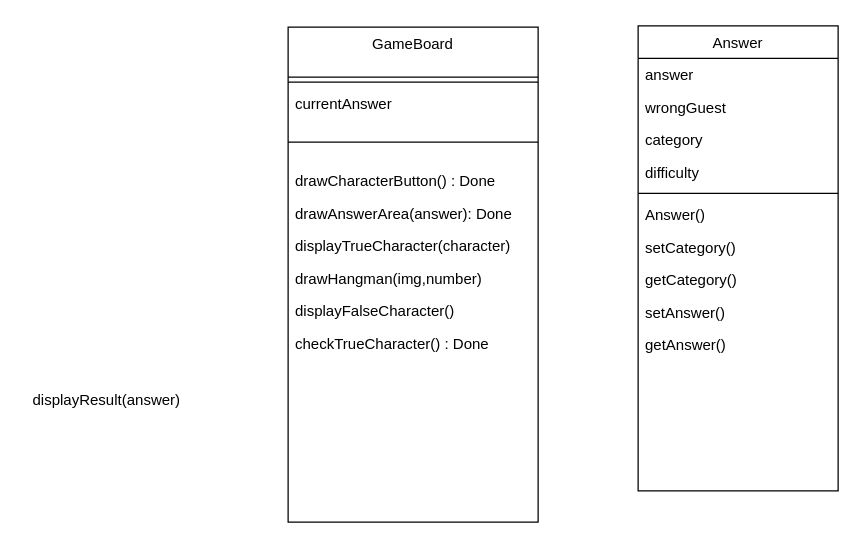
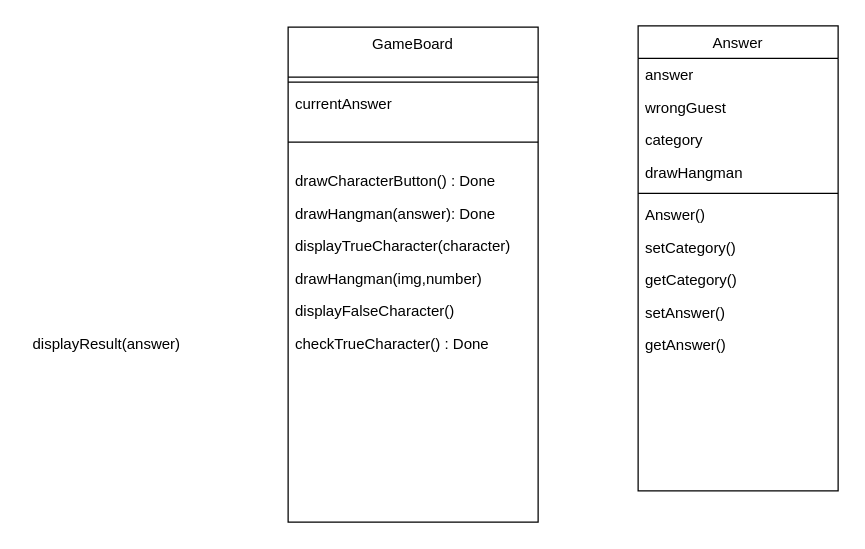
  <mxCell id="0" />
  <mxCell id="1" parent="0" />
  <mxCell id="2" value="GameBoard" style="swimlane;fontStyle=0;align=center;verticalAlign=top;childLayout=stackLayout;horizontal=1;startSize=40;horizontalStack=0;resizeParent=1;resizeLast=0;collapsible=1;marginBottom=0;rounded=0;shadow=0;strokeWidth=1;" parent="1" vertex="1"><mxGeometry x="230" y="21" width="200" height="396" as="geometry"><mxRectangle x="130" y="380" width="160" height="26" as="alternateBounds" /></mxGeometry></mxCell>
  <mxCell id="3" value="" style="line;html=1;strokeWidth=1;align=left;verticalAlign=middle;spacingTop=-1;spacingLeft=3;spacingRight=3;rotatable=0;labelPosition=right;points=[];portConstraint=eastwest;" parent="2" vertex="1"><mxGeometry y="40" width="200" height="8" as="geometry" /></mxCell>
  <mxCell id="4" value="currentAnswer" style="text;strokeColor=none;fillColor=none;align=left;verticalAlign=top;spacingLeft=4;spacingRight=4;overflow=hidden;rotatable=0;points=[[0,0.5],[1,0.5]];portConstraint=eastwest;" parent="2" vertex="1"><mxGeometry y="48" width="200" height="26" as="geometry" /></mxCell>
  <mxCell id="5" value="" style="line;html=1;strokeWidth=1;align=left;verticalAlign=middle;spacingTop=-1;spacingLeft=3;spacingRight=3;rotatable=0;labelPosition=right;points=[];portConstraint=eastwest;" parent="2" vertex="1"><mxGeometry y="74" width="200" height="36" as="geometry" /></mxCell>
  <mxCell id="6" value="drawCharacterButton() : Done" style="text;align=left;verticalAlign=top;spacingLeft=4;spacingRight=4;overflow=hidden;rotatable=0;points=[[0,0.5],[1,0.5]];portConstraint=eastwest;" parent="2" vertex="1"><mxGeometry y="110" width="200" height="26" as="geometry" /></mxCell>
- <mxCell id="7" value="drawAnswerArea(answer): Done" style="text;align=left;verticalAlign=top;spacingLeft=4;spacingRight=4;overflow=hidden;rotatable=0;points=[[0,0.5],[1,0.5]];portConstraint=eastwest;" parent="2" vertex="1"><mxGeometry y="136" width="200" height="26" as="geometry" /></mxCell>
+ <mxCell id="7" value="drawHangman(answer): Done" style="text;align=left;verticalAlign=top;spacingLeft=4;spacingRight=4;overflow=hidden;rotatable=0;points=[[0,0.5],[1,0.5]];portConstraint=eastwest;" parent="2" vertex="1"><mxGeometry y="136" width="200" height="26" as="geometry" /></mxCell>
  <mxCell id="8" value="displayTrueCharacter(character)" style="text;align=left;verticalAlign=top;spacingLeft=4;spacingRight=4;overflow=hidden;rotatable=0;points=[[0,0.5],[1,0.5]];portConstraint=eastwest;" parent="2" vertex="1"><mxGeometry y="162" width="200" height="26" as="geometry" /></mxCell>
  <mxCell id="9" value="drawHangman(img,number)" style="text;align=left;verticalAlign=top;spacingLeft=4;spacingRight=4;overflow=hidden;rotatable=0;points=[[0,0.5],[1,0.5]];portConstraint=eastwest;" parent="2" vertex="1"><mxGeometry y="188" width="200" height="26" as="geometry" /></mxCell>
  <mxCell id="10" value="displayFalseCharacter()" style="text;align=left;verticalAlign=top;spacingLeft=4;spacingRight=4;overflow=hidden;rotatable=0;points=[[0,0.5],[1,0.5]];portConstraint=eastwest;" parent="2" vertex="1"><mxGeometry y="214" width="200" height="26" as="geometry" /></mxCell>
  <mxCell id="11" value="checkTrueCharacter() : Done" style="text;align=left;verticalAlign=top;spacingLeft=4;spacingRight=4;overflow=hidden;rotatable=0;points=[[0,0.5],[1,0.5]];portConstraint=eastwest;" parent="2" vertex="1"><mxGeometry y="240" width="200" height="26" as="geometry" /></mxCell>
  <mxCell id="12" value="Answer" style="swimlane;fontStyle=0;align=center;verticalAlign=top;childLayout=stackLayout;horizontal=1;startSize=26;horizontalStack=0;resizeParent=1;resizeLast=0;collapsible=1;marginBottom=0;rounded=0;shadow=0;strokeWidth=1;" parent="1" vertex="1"><mxGeometry x="510" y="20" width="160" height="372" as="geometry"><mxRectangle x="340" y="380" width="170" height="26" as="alternateBounds" /></mxGeometry></mxCell>
  <mxCell id="13" value="answer&#10;" style="text;align=left;verticalAlign=top;spacingLeft=4;spacingRight=4;overflow=hidden;rotatable=0;points=[[0,0.5],[1,0.5]];portConstraint=eastwest;" parent="12" vertex="1"><mxGeometry y="26" width="160" height="26" as="geometry" /></mxCell>
  <mxCell id="14" value="wrongGuest" style="text;align=left;verticalAlign=top;spacingLeft=4;spacingRight=4;overflow=hidden;rotatable=0;points=[[0,0.5],[1,0.5]];portConstraint=eastwest;" parent="12" vertex="1"><mxGeometry y="52" width="160" height="26" as="geometry" /></mxCell>
  <mxCell id="15" value="category" style="text;align=left;verticalAlign=top;spacingLeft=4;spacingRight=4;overflow=hidden;rotatable=0;points=[[0,0.5],[1,0.5]];portConstraint=eastwest;" parent="12" vertex="1"><mxGeometry y="78" width="160" height="26" as="geometry" /></mxCell>
- <mxCell id="16" value="difficulty" style="text;align=left;verticalAlign=top;spacingLeft=4;spacingRight=4;overflow=hidden;rotatable=0;points=[[0,0.5],[1,0.5]];portConstraint=eastwest;" parent="12" vertex="1"><mxGeometry y="104" width="160" height="26" as="geometry" /></mxCell>
+ <mxCell id="16" value="drawHangman" style="text;align=left;verticalAlign=top;spacingLeft=4;spacingRight=4;overflow=hidden;rotatable=0;points=[[0,0.5],[1,0.5]];portConstraint=eastwest;" parent="12" vertex="1"><mxGeometry y="104" width="160" height="26" as="geometry" /></mxCell>
  <mxCell id="17" value="" style="line;html=1;strokeWidth=1;align=left;verticalAlign=middle;spacingTop=-1;spacingLeft=3;spacingRight=3;rotatable=0;labelPosition=right;points=[];portConstraint=eastwest;" parent="12" vertex="1"><mxGeometry y="130" width="160" height="8" as="geometry" /></mxCell>
  <mxCell id="18" value="Answer()" style="text;align=left;verticalAlign=top;spacingLeft=4;spacingRight=4;overflow=hidden;rotatable=0;points=[[0,0.5],[1,0.5]];portConstraint=eastwest;" parent="12" vertex="1"><mxGeometry y="138" width="160" height="26" as="geometry" /></mxCell>
  <mxCell id="19" value="setCategory()" style="text;align=left;verticalAlign=top;spacingLeft=4;spacingRight=4;overflow=hidden;rotatable=0;points=[[0,0.5],[1,0.5]];portConstraint=eastwest;" parent="12" vertex="1"><mxGeometry y="164" width="160" height="26" as="geometry" /></mxCell>
  <mxCell id="20" value="getCategory()" style="text;align=left;verticalAlign=top;spacingLeft=4;spacingRight=4;overflow=hidden;rotatable=0;points=[[0,0.5],[1,0.5]];portConstraint=eastwest;" parent="12" vertex="1"><mxGeometry y="190" width="160" height="26" as="geometry" /></mxCell>
  <mxCell id="21" value="setAnswer()&#10;" style="text;align=left;verticalAlign=top;spacingLeft=4;spacingRight=4;overflow=hidden;rotatable=0;points=[[0,0.5],[1,0.5]];portConstraint=eastwest;" parent="12" vertex="1"><mxGeometry y="216" width="160" height="26" as="geometry" /></mxCell>
  <mxCell id="22" value="getAnswer()&#10;" style="text;align=left;verticalAlign=top;spacingLeft=4;spacingRight=4;overflow=hidden;rotatable=0;points=[[0,0.5],[1,0.5]];portConstraint=eastwest;" parent="12" vertex="1"><mxGeometry y="242" width="160" height="26" as="geometry" /></mxCell>
- <mxCell id="23" value="displayResult(answer)" style="text;align=left;verticalAlign=top;spacingLeft=4;spacingRight=4;overflow=hidden;rotatable=0;points=[[0,0.5],[1,0.5]];portConstraint=eastwest;" parent="1" vertex="1"><mxGeometry x="20" y="306" width="200" height="26" as="geometry" /></mxCell>
+ <mxCell id="23" value="displayResult(answer)" style="text;align=left;verticalAlign=top;spacingLeft=4;spacingRight=4;overflow=hidden;rotatable=0;points=[[0,0.5],[1,0.5]];portConstraint=eastwest;" parent="1" vertex="1"><mxGeometry x="20" y="261" width="200" height="26" as="geometry" /></mxCell>
